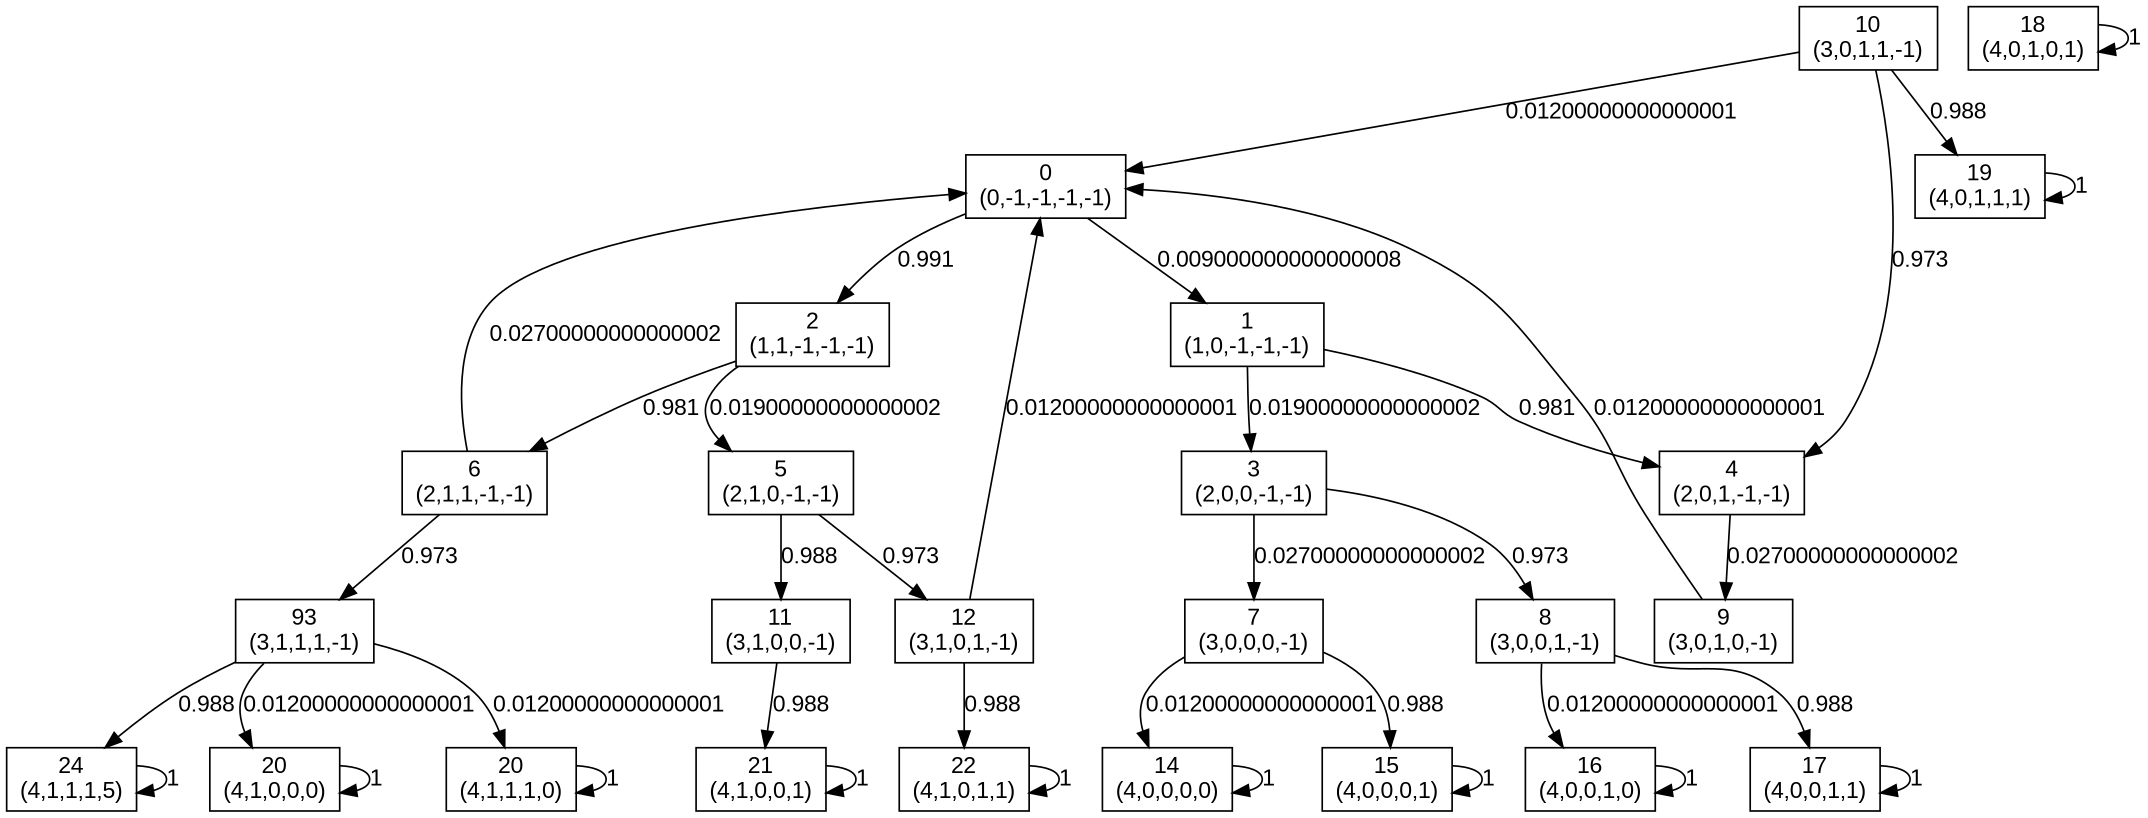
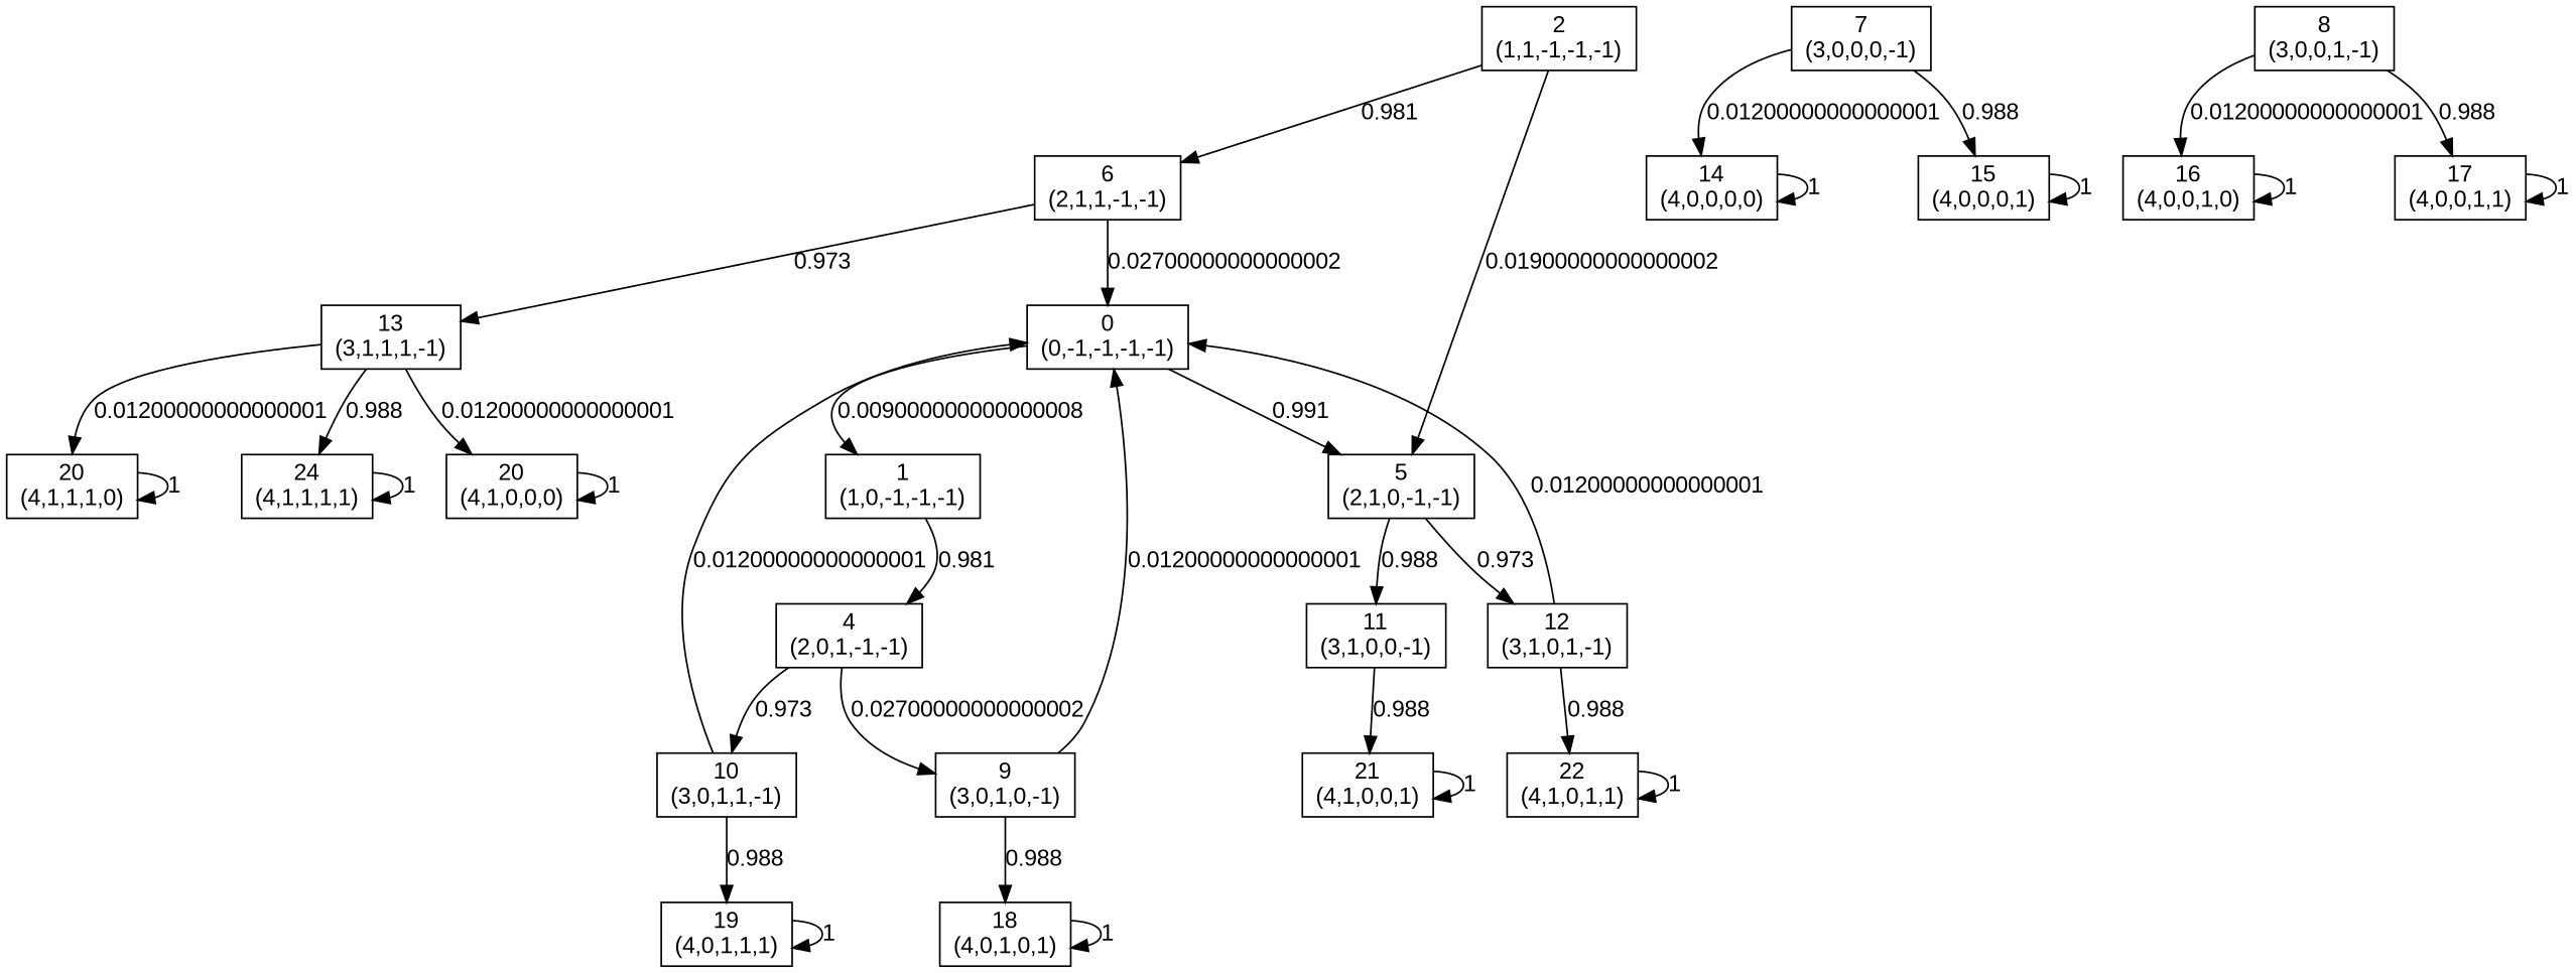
  digraph {
    fontname="Liberation Sans"
    node [fontname="Liberation Sans" shape=box]
    edge [fontname="Liberation Sans"]
    n1 [label="0\n(0,-1,-1,-1,-1)"]
    n2 [label="1\n(1,0,-1,-1,-1)"]
    n3 [label="2\n(1,1,-1,-1,-1)"]
-   n4 [label="3\n(2,0,0,-1,-1)"]
    n5 [label="4\n(2,0,1,-1,-1)"]
    n6 [label="5\n(2,1,0,-1,-1)"]
    n7 [label="6\n(2,1,1,-1,-1)"]
    n8 [label="7\n(3,0,0,0,-1)"]
    n9 [label="8\n(3,0,0,1,-1)"]
    n10 [label="9\n(3,0,1,0,-1)"]
    n11 [label="10\n(3,0,1,1,-1)"]
    n12 [label="11\n(3,1,0,0,-1)"]
    n13 [label="12\n(3,1,0,1,-1)"]
-   n14 [label="93\n(3,1,1,1,-1)"]
+   n14 [label="13\n(3,1,1,1,-1)"]
    n15 [label="14\n(4,0,0,0,0)"]
    n16 [label="15\n(4,0,0,0,1)"]
    n17 [label="16\n(4,0,0,1,0)"]
    n18 [label="17\n(4,0,0,1,1)"]
    n19 [label="18\n(4,0,1,0,1)"]
    n20 [label="19\n(4,0,1,1,1)"]
    n21 [label="21\n(4,1,0,0,1)"]
    n22 [label="22\n(4,1,0,1,1)"]
    n23 [label="20\n(4,1,0,0,0)"]
    n24 [label="20\n(4,1,1,1,0)"]
-   n25 [label="24\n(4,1,1,1,5)"]
+   n25 [label="24\n(4,1,1,1,1)"]
    n1 -> n2 [label=0.009000000000000008]
-   n1 -> n3 [label=0.991]
-   n2 -> n4 [label=0.01900000000000002]
+   n1 -> n6 [label=0.991]
    n2 -> n5 [label=0.981]
    n3 -> n6 [label=0.01900000000000002]
    n3 -> n7 [label=0.981]
-   n4 -> n8 [label=0.02700000000000002]
-   n4 -> n9 [label=0.973]
    n5 -> n10 [label=0.02700000000000002]
-   n11 -> n5 [label=0.973]
+   n5 -> n11 [label=0.973]
    n6 -> n12 [label=0.988]
    n6 -> n13 [label=0.973]
    n7 -> n1 [label=0.02700000000000002]
    n7 -> n14 [label=0.973]
    n8 -> n15 [label=0.01200000000000001]
    n8 -> n16 [label=0.988]
    n9 -> n17 [label=0.01200000000000001]
    n9 -> n18 [label=0.988]
    n10 -> n1 [label=0.01200000000000001]
+   n10 -> n19 [label=0.988]
    n11 -> n1 [label=0.01200000000000001]
    n11 -> n20 [label=0.988]
    n12 -> n21 [label=0.988]
    n13 -> n1 [label=0.01200000000000001]
    n13 -> n22 [label=0.988]
    n14 -> n23 [label=0.01200000000000001]
    n14 -> n24 [label=0.01200000000000001]
    n14 -> n25 [label=0.988]
    n15 -> n15 [label=1]
    n16 -> n16 [label=1]
    n17 -> n17 [label=1]
    n18 -> n18 [label=1]
    n19 -> n19 [label=1]
    n20 -> n20 [label=1]
    n21 -> n21 [label=1]
    n22 -> n22 [label=1]
    n23 -> n23 [label=1]
    n24 -> n24 [label=1]
    n25 -> n25 [label=1]
  }
